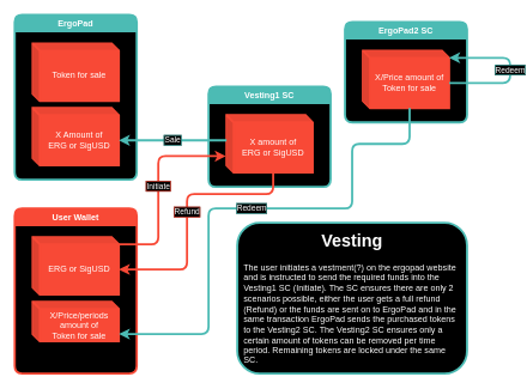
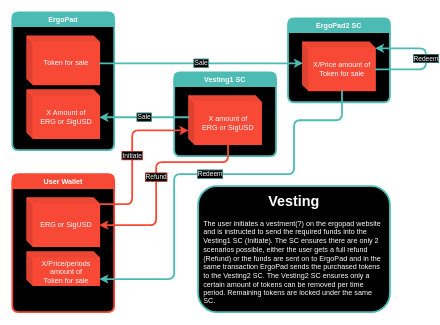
  <mxCell id="0" />
  <mxCell id="1" parent="0" />
  <mxCell id="2" value="User Wallet" style="swimlane;container=1;collapsible=0;fillColor=#F84936;swimlaneLine=1;sketch=0;rounded=1;swimlaneFillColor=#000000;fontColor=#FFFFFF;labelBorderColor=none;strokeColor=#F84936;strokeWidth=3;" parent="1" vertex="1"><mxGeometry x="20" y="290" width="170" height="230" as="geometry" /></mxCell>
  <mxCell id="3" value="ERG or SigUSD" style="shape=cube;whiteSpace=wrap;html=1;boundedLbl=1;backgroundOutline=1;darkOpacity=0.05;darkOpacity2=0.1;rounded=1;labelBorderColor=none;sketch=0;fontColor=#FFFFFF;strokeColor=#F84936;strokeWidth=3;fillColor=#F84936;size=10;" parent="2" vertex="1"><mxGeometry x="25" y="40" width="120" height="80" as="geometry" /></mxCell>
  <mxCell id="4" value="X/Price/periods amount of&lt;br&gt;Token for sale" style="shape=cube;whiteSpace=wrap;html=1;boundedLbl=1;backgroundOutline=1;darkOpacity=0.05;darkOpacity2=0.1;rounded=1;labelBorderColor=none;sketch=0;fontColor=#FFFFFF;strokeColor=#F84936;strokeWidth=3;fillColor=#F84936;size=10;" parent="2" vertex="1"><mxGeometry x="25" y="130" width="120" height="55" as="geometry" /></mxCell>
  <mxCell id="5" value="ErgoPad" style="swimlane;container=1;collapsible=0;fillColor=#4CBBB4;swimlaneLine=1;sketch=0;rounded=1;swimlaneFillColor=#000000;fontColor=#FFFFFF;labelBorderColor=none;strokeColor=#4CBBB4;strokeWidth=3;" parent="1" vertex="1"><mxGeometry x="20" y="20" width="170" height="230" as="geometry" /></mxCell>
  <mxCell id="6" value="Token for sale" style="shape=cube;whiteSpace=wrap;html=1;boundedLbl=1;backgroundOutline=1;darkOpacity=0.05;darkOpacity2=0.1;rounded=1;labelBorderColor=none;sketch=0;fontColor=#FFFFFF;strokeColor=#F84936;strokeWidth=3;fillColor=#F84936;size=10;" parent="5" vertex="1"><mxGeometry x="25" y="40" width="120" height="80" as="geometry" /></mxCell>
  <mxCell id="7" value="X Amount of&lt;br&gt;ERG or SigUSD" style="shape=cube;whiteSpace=wrap;html=1;boundedLbl=1;backgroundOutline=1;darkOpacity=0.05;darkOpacity2=0.1;rounded=1;labelBorderColor=none;sketch=0;fontColor=#FFFFFF;strokeColor=#F84936;strokeWidth=3;fillColor=#F84936;size=10;" parent="5" vertex="1"><mxGeometry x="25" y="130" width="120" height="80" as="geometry" /></mxCell>
  <mxCell id="8" value="Vesting1 SC" style="swimlane;container=1;collapsible=0;fillColor=#4CBBB4;swimlaneLine=1;sketch=0;rounded=1;swimlaneFillColor=#000000;fontColor=#FFFFFF;labelBorderColor=none;strokeColor=#4CBBB4;strokeWidth=3;" parent="1" vertex="1"><mxGeometry x="290" y="120" width="170" height="140" as="geometry" /></mxCell>
  <mxCell id="9" value="X amount of&lt;br&gt;ERG or SigUSD" style="shape=cube;whiteSpace=wrap;html=1;boundedLbl=1;backgroundOutline=1;darkOpacity=0.05;darkOpacity2=0.1;rounded=1;labelBorderColor=none;sketch=0;fontColor=#FFFFFF;strokeColor=#F84936;strokeWidth=3;fillColor=#F84936;size=10;" parent="8" vertex="1"><mxGeometry x="25" y="40" width="120" height="80" as="geometry" /></mxCell>
  <mxCell id="10" value="Initiate" style="edgeStyle=orthogonalEdgeStyle;rounded=1;orthogonalLoop=1;jettySize=auto;exitX=0;exitY=0;exitDx=120;exitDy=10;exitPerimeter=0;entryX=-0.008;entryY=0.713;entryDx=0;entryDy=0;entryPerimeter=0;fontColor=#FFFFFF;strokeWidth=3;strokeColor=#F84936;labelBackgroundColor=#000000;labelBorderColor=#F84936;spacing=2;html=1;spacingTop=0;" parent="1" source="3" target="9" edge="1"><mxGeometry relative="1" as="geometry"><Array as="points"><mxPoint x="220" y="340" /><mxPoint x="220" y="217" /></Array></mxGeometry></mxCell>
  <mxCell id="11" value="Sale" style="edgeStyle=orthogonalEdgeStyle;rounded=1;orthogonalLoop=1;jettySize=auto;html=1;exitX=0;exitY=0;exitDx=0;exitDy=35;exitPerimeter=0;entryX=0;entryY=0;entryDx=120;entryDy=45;entryPerimeter=0;labelBackgroundColor=#000000;fontColor=#FFFFFF;strokeColor=#4CBBB4;strokeWidth=3;labelBorderColor=#4CBBB4;" parent="1" source="9" target="7" edge="1"><mxGeometry relative="1" as="geometry" /></mxCell>
  <mxCell id="12" value="&lt;h1&gt;Vesting&lt;/h1&gt;&lt;p style=&quot;text-align: left&quot;&gt;The user initiates a vestment(?) on the ergopad website and is instructed to send the required funds into the Vesting1 SC (Initiate). The SC ensures there are only 2 scenarios possible, either the user gets a full refund (Refund) or the funds are sent on to ErgoPad and in the same transaction ErgoPad sends the purchased tokens to the Vesting2 SC. The Vesting2 SC ensures only a certain amount of tokens can be removed per time period. Remaining tokens are locked under the same SC.&lt;/p&gt;" style="text;html=1;strokeColor=#4CBBB4;fillColor=#000000;spacing=10;spacingTop=-20;whiteSpace=wrap;overflow=hidden;rounded=1;labelBorderColor=none;sketch=0;fontColor=#FFFFFF;strokeWidth=3;align=center;perimeterSpacing=0;labelPadding=0;" parent="1" vertex="1"><mxGeometry x="330" y="310" width="320" height="210" as="geometry" /></mxCell>
  <mxCell id="13" value="Refund" style="edgeStyle=orthogonalEdgeStyle;rounded=1;orthogonalLoop=1;jettySize=auto;html=1;exitX=0;exitY=0;exitDx=65;exitDy=80;exitPerimeter=0;entryX=0;entryY=0;entryDx=120;entryDy=45;entryPerimeter=0;fontColor=#FFFFFF;strokeWidth=3;strokeColor=#F84936;labelBackgroundColor=#000000;labelBorderColor=#F84936;" parent="1" source="9" target="3" edge="1"><mxGeometry relative="1" as="geometry"><mxPoint x="550" y="372.96" as="sourcePoint" /><mxPoint x="699.04" y="250" as="targetPoint" /><Array as="points"><mxPoint x="380" y="270" /><mxPoint x="260" y="270" /><mxPoint x="260" y="375" /></Array></mxGeometry></mxCell>
  <mxCell id="14" value="ErgoPad2 SC" style="swimlane;container=1;collapsible=0;fillColor=#4CBBB4;swimlaneLine=1;sketch=0;rounded=1;swimlaneFillColor=#000000;fontColor=#FFFFFF;labelBorderColor=none;strokeColor=#4CBBB4;strokeWidth=3;" vertex="1" parent="1"><mxGeometry x="480" y="30" width="170" height="140" as="geometry" /></mxCell>
  <mxCell id="15" value="X/Price amount of Token for sale" style="shape=cube;whiteSpace=wrap;html=1;boundedLbl=1;backgroundOutline=1;darkOpacity=0.05;darkOpacity2=0.1;rounded=1;labelBorderColor=none;sketch=0;fontColor=#FFFFFF;strokeColor=#F84936;strokeWidth=3;fillColor=#F84936;size=10;" vertex="1" parent="14"><mxGeometry x="25" y="40" width="120" height="80" as="geometry" /></mxCell>
  <mxCell id="16" value="Redeem" style="edgeStyle=orthogonalEdgeStyle;rounded=1;orthogonalLoop=1;jettySize=auto;html=1;exitX=0;exitY=0;exitDx=120;exitDy=45;exitPerimeter=0;entryX=0;entryY=0;entryDx=120;entryDy=10;entryPerimeter=0;labelBackgroundColor=#000000;labelBorderColor=#4CBBB4;fontColor=#FFFFFF;strokeColor=#4CBBB4;strokeWidth=3;" edge="1" parent="14" source="15" target="15"><mxGeometry relative="1" as="geometry"><Array as="points"><mxPoint x="230" y="85" /><mxPoint x="230" y="50" /></Array></mxGeometry></mxCell>
+ <mxCell id="17" value="Sale" style="edgeStyle=orthogonalEdgeStyle;rounded=1;orthogonalLoop=1;jettySize=auto;html=1;exitX=0;exitY=0;exitDx=120;exitDy=45;exitPerimeter=0;entryX=0;entryY=0;entryDx=0;entryDy=35;entryPerimeter=0;labelBackgroundColor=#000000;labelBorderColor=#4CBBB4;fontColor=#FFFFFF;strokeColor=#4CBBB4;strokeWidth=3;" edge="1" parent="1" source="6" target="15"><mxGeometry relative="1" as="geometry" /></mxCell>
  <mxCell id="18" value="Redeem" style="edgeStyle=orthogonalEdgeStyle;rounded=1;orthogonalLoop=1;jettySize=auto;html=1;exitX=0;exitY=0;exitDx=65;exitDy=80;exitPerimeter=0;entryX=0;entryY=0;entryDx=120;entryDy=45;entryPerimeter=0;labelBackgroundColor=#000000;labelBorderColor=#4CBBB4;fontColor=#FFFFFF;strokeColor=#4CBBB4;strokeWidth=3;" edge="1" parent="1" source="15" target="4"><mxGeometry relative="1" as="geometry"><Array as="points"><mxPoint x="570" y="200" /><mxPoint x="490" y="200" /><mxPoint x="490" y="290" /><mxPoint x="290" y="290" /><mxPoint x="290" y="465" /></Array></mxGeometry></mxCell>
